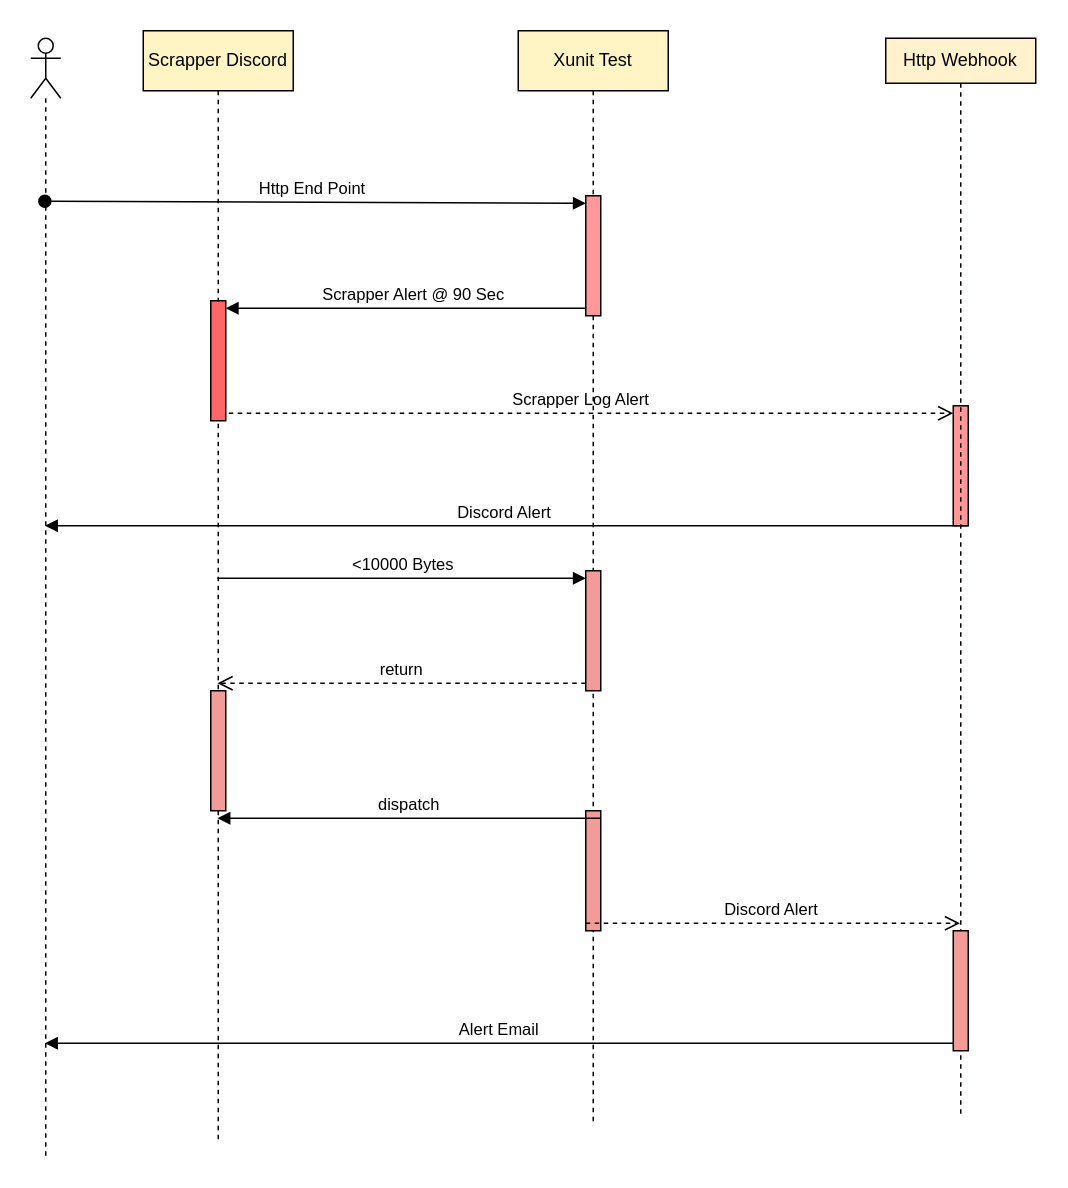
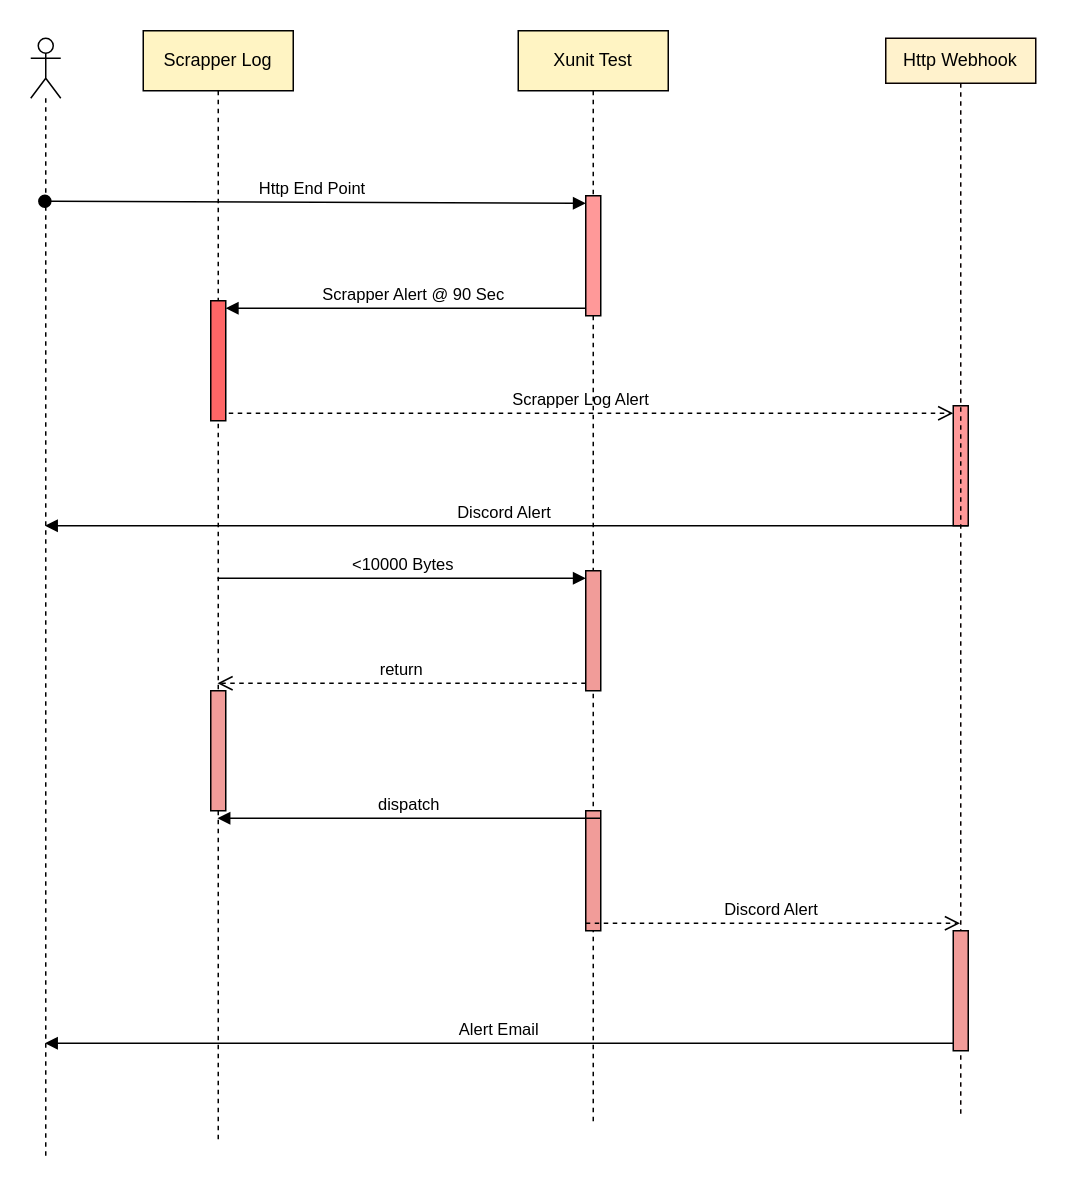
  <mxCell id="0" />
  <mxCell id="1" parent="0" />
  <mxCell id="2" value="Scrapper Alert @ 90 Sec" style="html=1;verticalAlign=bottom;endArrow=block;curved=0;rounded=0;entryX=1;entryY=0;entryDx=0;entryDy=5;exitX=1;exitY=1;exitDx=0;exitDy=-5;exitPerimeter=0;entryPerimeter=0;" edge="1" target="7" parent="1" source="10"><mxGeometry relative="1" as="geometry"><mxPoint x="175" y="145" as="sourcePoint" /></mxGeometry></mxCell>
  <mxCell id="3" value="Scrapper Log Alert&amp;nbsp;" style="html=1;verticalAlign=bottom;endArrow=open;dashed=1;endSize=8;curved=0;rounded=0;exitX=0;exitY=1;exitDx=0;exitDy=-5;" edge="1" source="7" parent="1" target="5"><mxGeometry relative="1" as="geometry"><mxPoint x="645" y="275" as="targetPoint" /></mxGeometry></mxCell>
  <mxCell id="4" value="Http End Point&amp;nbsp;" style="html=1;verticalAlign=bottom;startArrow=oval;endArrow=block;startSize=8;curved=0;rounded=0;entryX=0;entryY=0;entryDx=0;entryDy=5;exitX=0.48;exitY=0.727;exitDx=0;exitDy=0;exitPerimeter=0;" edge="1" target="10" parent="1"><mxGeometry relative="1" as="geometry"><mxPoint x="29.4" y="133.62" as="sourcePoint" /></mxGeometry></mxCell>
  <mxCell id="5" value="" style="html=1;points=[[0,0,0,0,5],[0,1,0,0,-5],[1,0,0,0,5],[1,1,0,0,-5]];perimeter=orthogonalPerimeter;outlineConnect=0;targetShapes=umlLifeline;portConstraint=eastwest;newEdgeStyle={&quot;curved&quot;:0,&quot;rounded&quot;:0};fillColor=#FF9999;" vertex="1" parent="1"><mxGeometry x="635" y="270" width="10" height="80" as="geometry" /></mxCell>
- <mxCell id="6" value="Scrapper Discord" style="shape=umlLifeline;perimeter=lifelinePerimeter;whiteSpace=wrap;html=1;container=1;dropTarget=0;collapsible=0;recursiveResize=0;outlineConnect=0;portConstraint=eastwest;newEdgeStyle={&quot;curved&quot;:0,&quot;rounded&quot;:0};fillColor=#FFF4C3;" vertex="1" parent="1"><mxGeometry x="95" y="20" width="100" height="740" as="geometry" /></mxCell>
+ <mxCell id="6" value="Scrapper Log" style="shape=umlLifeline;perimeter=lifelinePerimeter;whiteSpace=wrap;html=1;container=1;dropTarget=0;collapsible=0;recursiveResize=0;outlineConnect=0;portConstraint=eastwest;newEdgeStyle={&quot;curved&quot;:0,&quot;rounded&quot;:0};fillColor=#FFF4C3;" vertex="1" parent="1"><mxGeometry x="95" y="20" width="100" height="740" as="geometry" /></mxCell>
  <mxCell id="7" value="" style="html=1;points=[[0,0,0,0,5],[0,1,0,0,-5],[1,0,0,0,5],[1,1,0,0,-5]];perimeter=orthogonalPerimeter;outlineConnect=0;targetShapes=umlLifeline;portConstraint=eastwest;newEdgeStyle={&quot;curved&quot;:0,&quot;rounded&quot;:0};fillColor=#FF6666;" vertex="1" parent="6"><mxGeometry x="45" y="180" width="10" height="80" as="geometry" /></mxCell>
  <mxCell id="8" value="" style="html=1;points=[[0,0,0,0,5],[0,1,0,0,-5],[1,0,0,0,5],[1,1,0,0,-5]];perimeter=orthogonalPerimeter;outlineConnect=0;targetShapes=umlLifeline;portConstraint=eastwest;newEdgeStyle={&quot;curved&quot;:0,&quot;rounded&quot;:0};fillColor=#F19C99;strokeColor=#000000;" vertex="1" parent="6"><mxGeometry x="45" y="440" width="10" height="80" as="geometry" /></mxCell>
  <mxCell id="9" value="Xunit Test" style="shape=umlLifeline;perimeter=lifelinePerimeter;whiteSpace=wrap;html=1;container=1;dropTarget=0;collapsible=0;recursiveResize=0;outlineConnect=0;portConstraint=eastwest;newEdgeStyle={&quot;curved&quot;:0,&quot;rounded&quot;:0};fillColor=#FFF4C3;" vertex="1" parent="1"><mxGeometry x="345" y="20" width="100" height="730" as="geometry" /></mxCell>
  <mxCell id="10" value="" style="html=1;points=[[0,0,0,0,5],[0,1,0,0,-5],[1,0,0,0,5],[1,1,0,0,-5]];perimeter=orthogonalPerimeter;outlineConnect=0;targetShapes=umlLifeline;portConstraint=eastwest;newEdgeStyle={&quot;curved&quot;:0,&quot;rounded&quot;:0};fillColor=#FF9999;" vertex="1" parent="9"><mxGeometry x="45" y="110" width="10" height="80" as="geometry" /></mxCell>
  <mxCell id="11" value="" style="html=1;points=[[0,0,0,0,5],[0,1,0,0,-5],[1,0,0,0,5],[1,1,0,0,-5]];perimeter=orthogonalPerimeter;outlineConnect=0;targetShapes=umlLifeline;portConstraint=eastwest;newEdgeStyle={&quot;curved&quot;:0,&quot;rounded&quot;:0};fillColor=#F19C99;strokeColor=#000000;" vertex="1" parent="9"><mxGeometry x="45" y="360" width="10" height="80" as="geometry" /></mxCell>
  <mxCell id="12" value="" style="html=1;points=[[0,0,0,0,5],[0,1,0,0,-5],[1,0,0,0,5],[1,1,0,0,-5]];perimeter=orthogonalPerimeter;outlineConnect=0;targetShapes=umlLifeline;portConstraint=eastwest;newEdgeStyle={&quot;curved&quot;:0,&quot;rounded&quot;:0};fillColor=#F19C99;" vertex="1" parent="9"><mxGeometry x="45" y="520" width="10" height="80" as="geometry" /></mxCell>
  <mxCell id="13" value="Http Webhook" style="shape=umlLifeline;perimeter=lifelinePerimeter;whiteSpace=wrap;html=1;container=1;dropTarget=0;collapsible=0;recursiveResize=0;outlineConnect=0;portConstraint=eastwest;newEdgeStyle={&quot;curved&quot;:0,&quot;rounded&quot;:0};fillColor=#fff2cc;strokeColor=#080000;size=30;" vertex="1" parent="1"><mxGeometry x="590" y="25" width="100" height="720" as="geometry" /></mxCell>
  <mxCell id="14" value="" style="html=1;points=[[0,0,0,0,5],[0,1,0,0,-5],[1,0,0,0,5],[1,1,0,0,-5]];perimeter=orthogonalPerimeter;outlineConnect=0;targetShapes=umlLifeline;portConstraint=eastwest;newEdgeStyle={&quot;curved&quot;:0,&quot;rounded&quot;:0};fillColor=#F19C99;strokeColor=#000000;" vertex="1" parent="13"><mxGeometry x="45" y="595" width="10" height="80" as="geometry" /></mxCell>
  <mxCell id="15" value="Discord Alert&amp;nbsp;" style="html=1;verticalAlign=bottom;endArrow=block;curved=0;rounded=0;" edge="1" parent="1" target="21"><mxGeometry width="80" relative="1" as="geometry"><mxPoint x="645" y="350" as="sourcePoint" /><mxPoint x="23.81" y="347.2" as="targetPoint" /></mxGeometry></mxCell>
  <mxCell id="16" value="&amp;lt;10000 Bytes" style="html=1;verticalAlign=bottom;endArrow=block;curved=0;rounded=0;entryX=0;entryY=0;entryDx=0;entryDy=5;" edge="1" target="11" parent="1" source="6"><mxGeometry relative="1" as="geometry"><mxPoint x="320" y="385" as="sourcePoint" /></mxGeometry></mxCell>
  <mxCell id="17" value="return" style="html=1;verticalAlign=bottom;endArrow=open;dashed=1;endSize=8;curved=0;rounded=0;exitX=0;exitY=1;exitDx=0;exitDy=-5;" edge="1" source="11" parent="1" target="6"><mxGeometry relative="1" as="geometry"><mxPoint x="320" y="455" as="targetPoint" /></mxGeometry></mxCell>
  <mxCell id="18" value="Discord Alert&amp;nbsp;" style="html=1;verticalAlign=bottom;endArrow=open;dashed=1;endSize=8;curved=0;rounded=0;exitX=0;exitY=1;exitDx=0;exitDy=-5;" edge="1" source="12" parent="1" target="13"><mxGeometry relative="1" as="geometry"><mxPoint x="395" y="485" as="targetPoint" /></mxGeometry></mxCell>
  <mxCell id="19" value="dispatch" style="html=1;verticalAlign=bottom;endArrow=block;curved=0;rounded=0;exitX=1;exitY=0;exitDx=0;exitDy=5;exitPerimeter=0;" edge="1" target="6" parent="1" source="12"><mxGeometry relative="1" as="geometry"><mxPoint x="719.5" y="415" as="sourcePoint" /></mxGeometry></mxCell>
  <mxCell id="20" value="Alert Email" style="html=1;verticalAlign=bottom;endArrow=block;curved=0;rounded=0;exitX=0;exitY=1;exitDx=0;exitDy=-5;exitPerimeter=0;" edge="1" parent="1" source="14" target="21"><mxGeometry width="80" relative="1" as="geometry"><mxPoint x="315" y="580" as="sourcePoint" /><mxPoint x="35" y="699.878" as="targetPoint" /></mxGeometry></mxCell>
  <mxCell id="21" value="" style="shape=umlLifeline;perimeter=lifelinePerimeter;whiteSpace=wrap;html=1;container=1;dropTarget=0;collapsible=0;recursiveResize=0;outlineConnect=0;portConstraint=eastwest;newEdgeStyle={&quot;curved&quot;:0,&quot;rounded&quot;:0};participant=umlActor;" vertex="1" parent="1"><mxGeometry x="20" y="25" width="20" height="745" as="geometry" /></mxCell>
